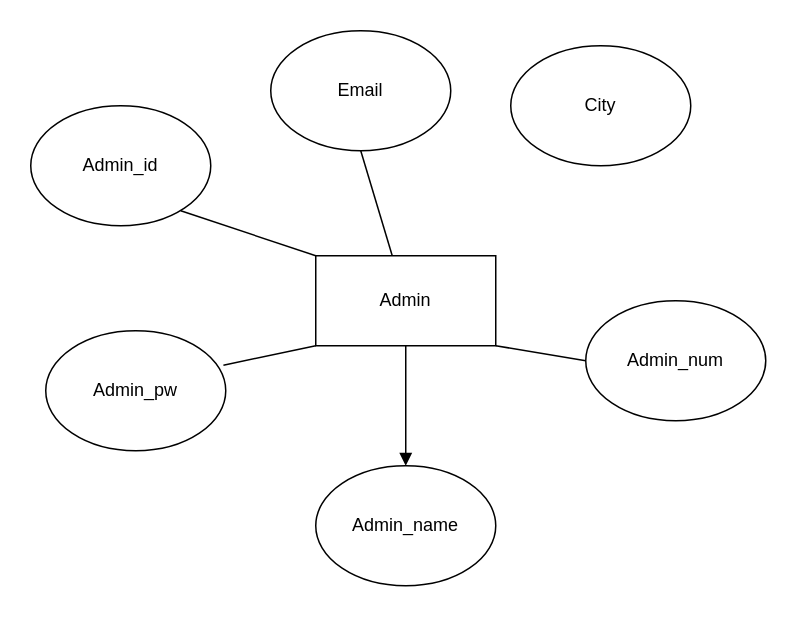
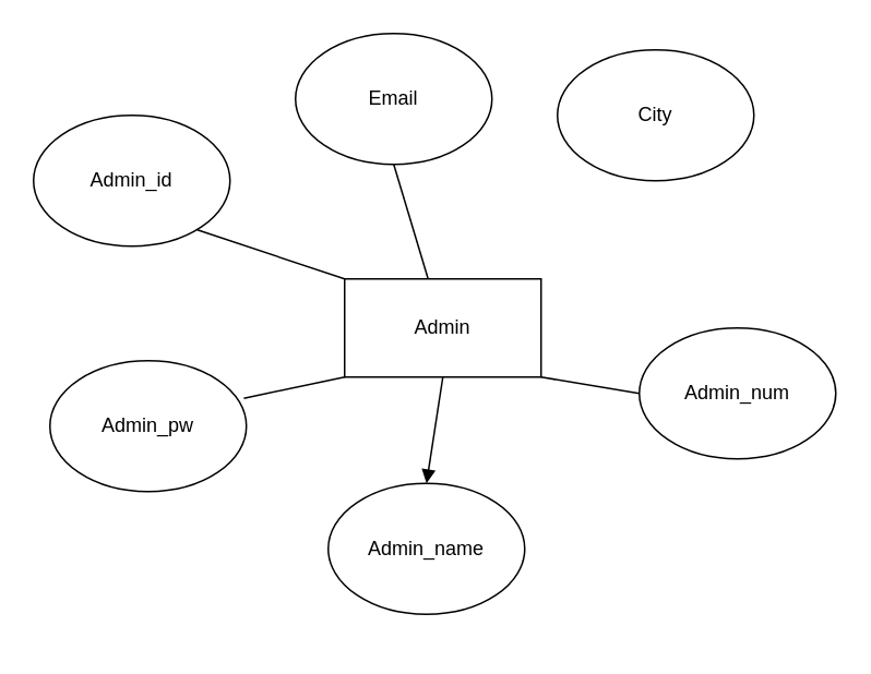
  <mxCell id="0" />
  <mxCell id="1" parent="0" />
  <mxCell id="2" value="Admin" style="rounded=0;whiteSpace=wrap;html=1;" parent="1" vertex="1"><mxGeometry x="210" y="170" width="120" height="60" as="geometry" /></mxCell>
  <mxCell id="3" value="Admin_num" style="ellipse;whiteSpace=wrap;html=1;" parent="1" vertex="1"><mxGeometry x="390" y="200" width="120" height="80" as="geometry" /></mxCell>
  <mxCell id="4" value="City" style="ellipse;whiteSpace=wrap;html=1;" parent="1" vertex="1"><mxGeometry x="340" y="30" width="120" height="80" as="geometry" /></mxCell>
  <mxCell id="5" value="Admin_id" style="ellipse;whiteSpace=wrap;html=1;" parent="1" vertex="1"><mxGeometry x="20" y="70" width="120" height="80" as="geometry" /></mxCell>
- <mxCell id="6" value="Admin_name" style="ellipse;whiteSpace=wrap;html=1;" parent="1" vertex="1"><mxGeometry x="210" y="310" width="120" height="80" as="geometry" /></mxCell>
+ <mxCell id="6" value="Admin_name" style="ellipse;whiteSpace=wrap;html=1;" parent="1" vertex="1"><mxGeometry x="200" y="295" width="120" height="80" as="geometry" /></mxCell>
  <mxCell id="7" value="Admin_pw" style="ellipse;whiteSpace=wrap;html=1;" parent="1" vertex="1"><mxGeometry x="30" y="220" width="120" height="80" as="geometry" /></mxCell>
  <mxCell id="8" value="" style="endArrow=none;html=1;rounded=0;entryX=0;entryY=0;entryDx=0;entryDy=0;" parent="1" target="2" edge="1"><mxGeometry width="50" height="50" relative="1" as="geometry"><mxPoint x="120" y="140" as="sourcePoint" /><mxPoint x="170" y="90" as="targetPoint" /></mxGeometry></mxCell>
  <mxCell id="9" value="" style="endArrow=none;html=1;rounded=0;entryX=0;entryY=1;entryDx=0;entryDy=0;exitX=0.987;exitY=0.287;exitDx=0;exitDy=0;exitPerimeter=0;" parent="1" source="7" target="2" edge="1"><mxGeometry width="50" height="50" relative="1" as="geometry"><mxPoint x="190" y="230" as="sourcePoint" /><mxPoint x="240" y="180" as="targetPoint" /></mxGeometry></mxCell>
  <mxCell id="10" value="" style="endArrow=block;html=1;rounded=0;exitX=0.5;exitY=1;exitDx=0;exitDy=0;entryX=0.5;entryY=0;entryDx=0;entryDy=0;" parent="1" source="2" target="6" edge="1"><mxGeometry width="50" height="50" relative="1" as="geometry"><mxPoint x="230" y="350" as="sourcePoint" /><mxPoint x="280" y="300" as="targetPoint" /></mxGeometry></mxCell>
  <mxCell id="11" value="" style="endArrow=none;html=1;rounded=0;exitX=1;exitY=1;exitDx=0;exitDy=0;entryX=0;entryY=0.5;entryDx=0;entryDy=0;" parent="1" source="2" target="3" edge="1"><mxGeometry width="50" height="50" relative="1" as="geometry"><mxPoint x="330" y="300" as="sourcePoint" /><mxPoint x="380" y="250" as="targetPoint" /></mxGeometry></mxCell>
  <mxCell id="12" value="Email" style="ellipse;whiteSpace=wrap;html=1;" parent="1" vertex="1"><mxGeometry x="180" y="20" width="120" height="80" as="geometry" /></mxCell>
  <mxCell id="13" value="" style="endArrow=none;html=1;rounded=0;entryX=0.5;entryY=1;entryDx=0;entryDy=0;" parent="1" source="2" target="12" edge="1"><mxGeometry width="50" height="50" relative="1" as="geometry"><mxPoint x="220" y="210" as="sourcePoint" /><mxPoint x="270" y="160" as="targetPoint" /></mxGeometry></mxCell>
